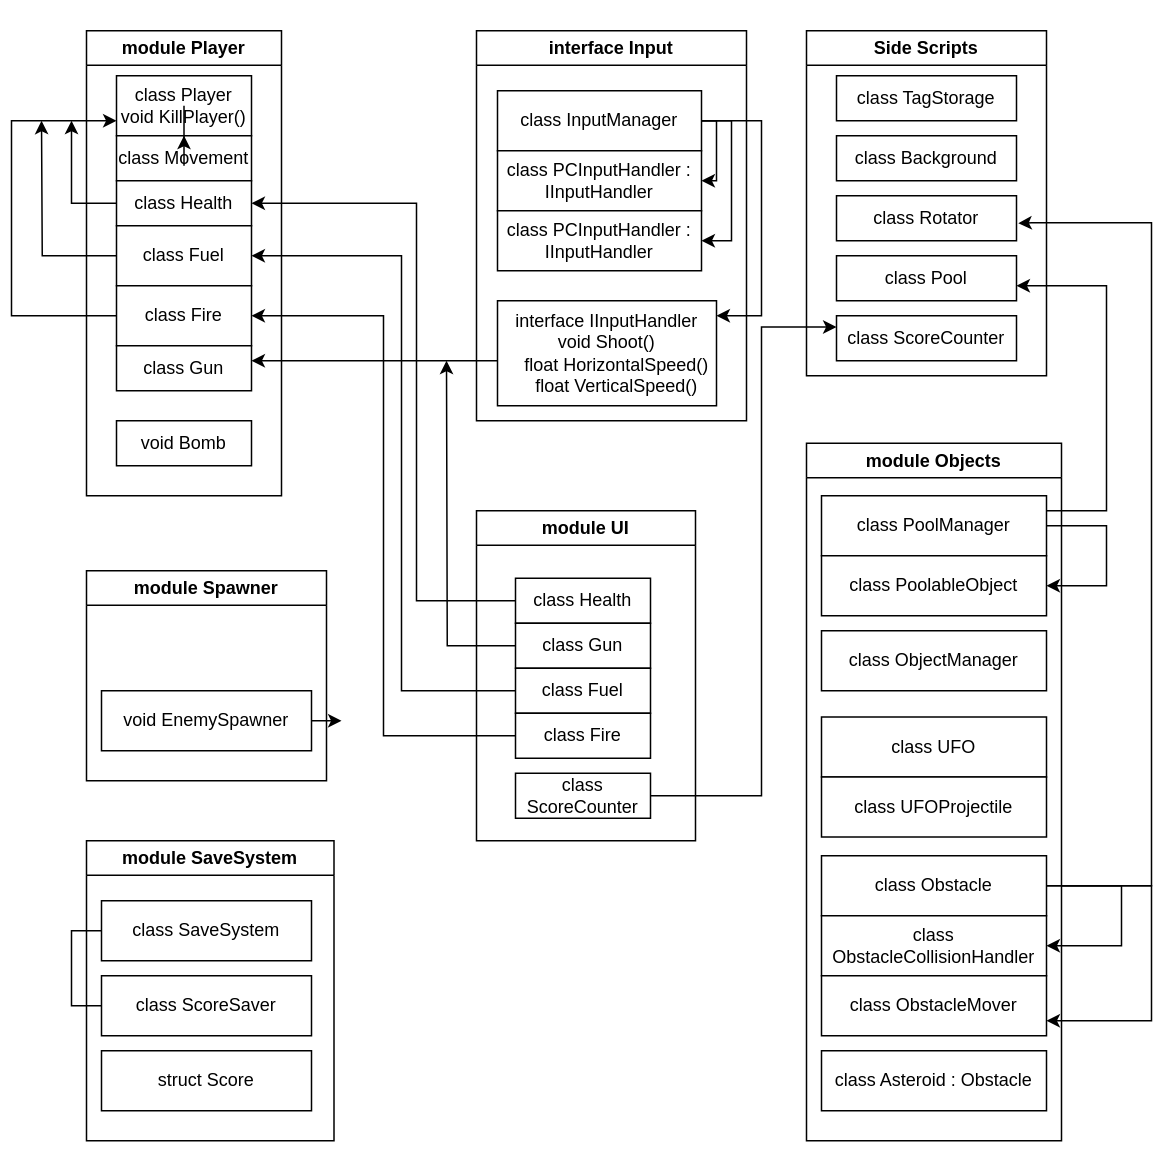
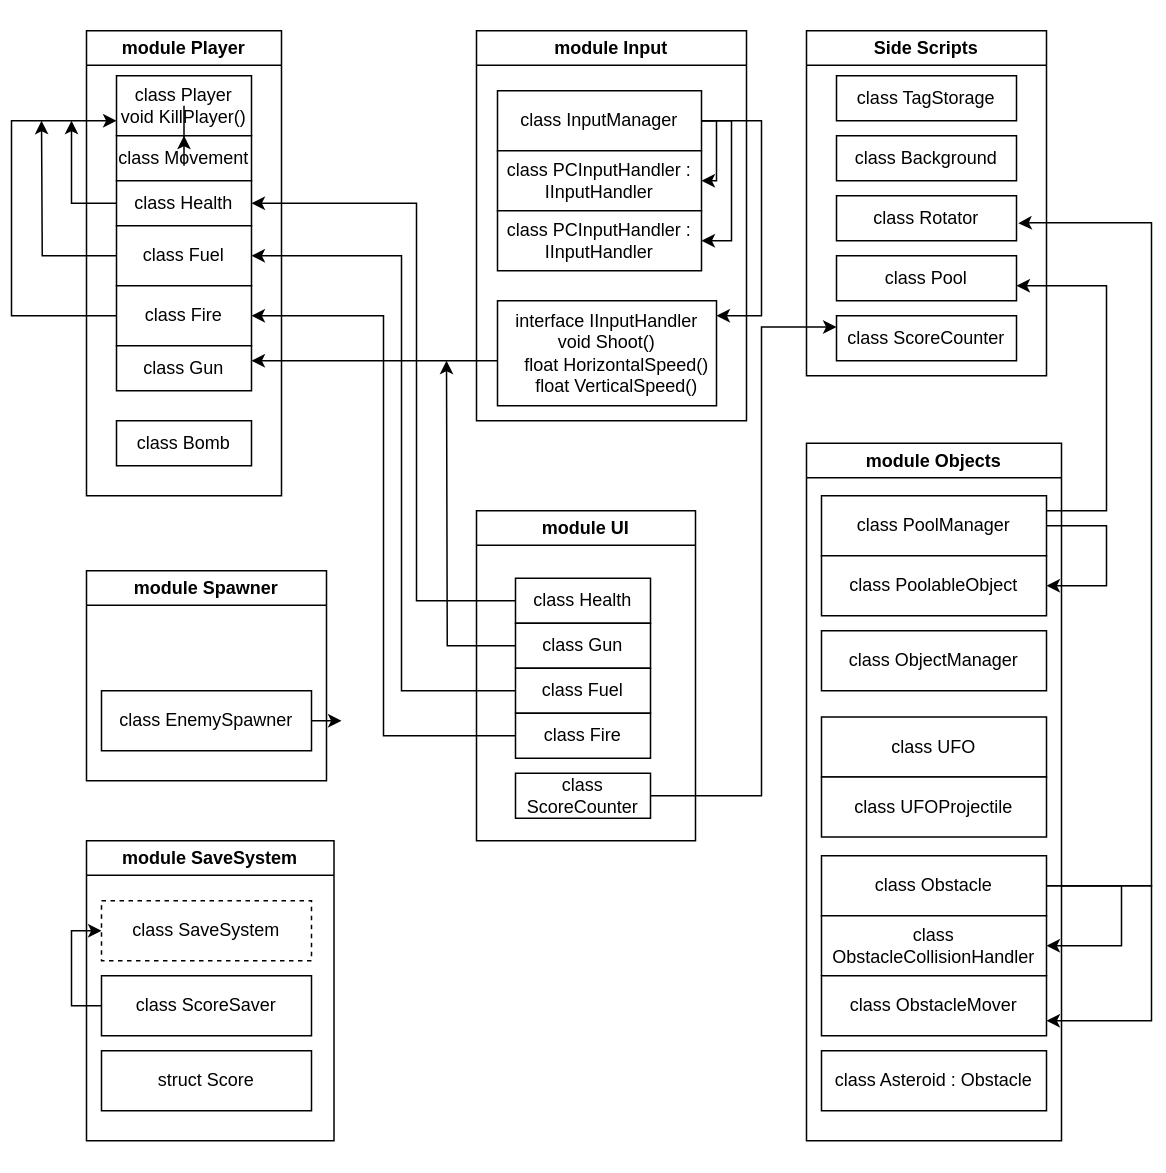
  <mxCell id="0" />
  <mxCell id="1" parent="0" />
  <mxCell id="2" value="module Player" style="swimlane;whiteSpace=wrap;html=1;" parent="1" vertex="1"><mxGeometry x="20" y="20" width="130" height="310" as="geometry"><mxRectangle x="70" y="140" width="120" height="30" as="alternateBounds" /></mxGeometry></mxCell>
  <mxCell id="3" value="class Player&lt;br&gt;void KillPlayer()" style="rounded=0;whiteSpace=wrap;html=1;" parent="2" vertex="1"><mxGeometry x="20" y="30" width="90" height="40" as="geometry" /></mxCell>
  <mxCell id="4" value="class Movement" style="rounded=0;whiteSpace=wrap;html=1;" parent="2" vertex="1"><mxGeometry x="20" y="70" width="90" height="30" as="geometry" /></mxCell>
  <mxCell id="5" style="edgeStyle=orthogonalEdgeStyle;rounded=0;orthogonalLoop=1;jettySize=auto;html=1;" parent="2" source="6" edge="1"><mxGeometry relative="1" as="geometry"><mxPoint x="-10" y="60" as="targetPoint" /><Array as="points"><mxPoint x="-10" y="115" /><mxPoint x="-10" y="60" /></Array></mxGeometry></mxCell>
  <mxCell id="6" value="class Health" style="rounded=0;whiteSpace=wrap;html=1;" parent="2" vertex="1"><mxGeometry x="20" y="100" width="90" height="30" as="geometry" /></mxCell>
  <mxCell id="7" style="edgeStyle=orthogonalEdgeStyle;rounded=0;orthogonalLoop=1;jettySize=auto;html=1;" parent="2" source="8" edge="1"><mxGeometry relative="1" as="geometry"><mxPoint x="-30" y="60" as="targetPoint" /></mxGeometry></mxCell>
  <mxCell id="8" value="class Fuel" style="rounded=0;whiteSpace=wrap;html=1;" parent="2" vertex="1"><mxGeometry x="20" y="130" width="90" height="40" as="geometry" /></mxCell>
  <mxCell id="9" style="edgeStyle=orthogonalEdgeStyle;rounded=0;orthogonalLoop=1;jettySize=auto;html=1;entryX=0;entryY=0.75;entryDx=0;entryDy=0;" parent="2" source="10" target="3" edge="1"><mxGeometry relative="1" as="geometry"><Array as="points"><mxPoint x="-50" y="190" /><mxPoint x="-50" y="60" /></Array></mxGeometry></mxCell>
  <mxCell id="10" value="class Fire" style="rounded=0;whiteSpace=wrap;html=1;" parent="2" vertex="1"><mxGeometry x="20" y="170" width="90" height="40" as="geometry" /></mxCell>
  <mxCell id="11" value="class Gun" style="rounded=0;whiteSpace=wrap;html=1;" parent="2" vertex="1"><mxGeometry x="20" y="210" width="90" height="30" as="geometry" /></mxCell>
- <mxCell id="12" value="void Bomb" style="rounded=0;whiteSpace=wrap;html=1;" parent="2" vertex="1"><mxGeometry x="20" y="260" width="90" height="30" as="geometry" /></mxCell>
- <mxCell id="13" value="interface Input" style="swimlane;whiteSpace=wrap;html=1;" parent="1" vertex="1"><mxGeometry x="280" y="20" width="180" height="260" as="geometry" /></mxCell>
+ <mxCell id="12" value="class Bomb" style="rounded=0;whiteSpace=wrap;html=1;" parent="2" vertex="1"><mxGeometry x="20" y="260" width="90" height="30" as="geometry" /></mxCell>
+ <mxCell id="13" value="module Input" style="swimlane;whiteSpace=wrap;html=1;" parent="1" vertex="1"><mxGeometry x="280" y="20" width="180" height="260" as="geometry" /></mxCell>
  <mxCell id="14" style="edgeStyle=orthogonalEdgeStyle;rounded=0;orthogonalLoop=1;jettySize=auto;html=1;" parent="13" source="17" target="20" edge="1"><mxGeometry relative="1" as="geometry"><Array as="points"><mxPoint x="190" y="60" /><mxPoint x="190" y="190" /></Array></mxGeometry></mxCell>
  <mxCell id="15" style="edgeStyle=orthogonalEdgeStyle;rounded=0;orthogonalLoop=1;jettySize=auto;html=1;entryX=1;entryY=0.5;entryDx=0;entryDy=0;" parent="13" source="17" target="18" edge="1"><mxGeometry relative="1" as="geometry"><mxPoint x="160" y="100" as="targetPoint" /><Array as="points"><mxPoint x="160" y="60" /><mxPoint x="160" y="100" /></Array></mxGeometry></mxCell>
  <mxCell id="16" style="edgeStyle=orthogonalEdgeStyle;rounded=0;orthogonalLoop=1;jettySize=auto;html=1;entryX=1;entryY=0.5;entryDx=0;entryDy=0;" parent="13" source="17" target="19" edge="1"><mxGeometry relative="1" as="geometry"><mxPoint x="170" y="140" as="targetPoint" /><Array as="points"><mxPoint x="170" y="60" /><mxPoint x="170" y="140" /></Array></mxGeometry></mxCell>
  <mxCell id="17" value="class InputManager" style="rounded=0;whiteSpace=wrap;html=1;" parent="13" vertex="1"><mxGeometry x="14" y="40" width="136" height="40" as="geometry" /></mxCell>
  <mxCell id="18" value="class PCInputHandler : IInputHandler" style="rounded=0;whiteSpace=wrap;html=1;" parent="13" vertex="1"><mxGeometry x="14" y="80" width="136" height="40" as="geometry" /></mxCell>
  <mxCell id="19" value="class PCInputHandler : IInputHandler" style="rounded=0;whiteSpace=wrap;html=1;" parent="13" vertex="1"><mxGeometry x="14" y="120" width="136" height="40" as="geometry" /></mxCell>
  <mxCell id="20" value="interface IInputHandler&lt;br&gt;&lt;div&gt;void Shoot()&lt;/div&gt;&lt;div&gt;&amp;nbsp; &amp;nbsp; float HorizontalSpeed()&lt;/div&gt;&lt;div&gt;&amp;nbsp; &amp;nbsp; float VerticalSpeed()&lt;/div&gt;" style="rounded=0;whiteSpace=wrap;html=1;" parent="13" vertex="1"><mxGeometry x="14" y="180" width="146" height="70" as="geometry" /></mxCell>
  <mxCell id="21" style="edgeStyle=orthogonalEdgeStyle;rounded=0;orthogonalLoop=1;jettySize=auto;html=1;" parent="1" source="20" edge="1"><mxGeometry relative="1" as="geometry"><mxPoint x="130" y="240" as="targetPoint" /><Array as="points"><mxPoint x="130" y="240" /></Array></mxGeometry></mxCell>
  <mxCell id="22" style="edgeStyle=orthogonalEdgeStyle;rounded=0;orthogonalLoop=1;jettySize=auto;html=1;" parent="1" source="4" target="3" edge="1"><mxGeometry relative="1" as="geometry" /></mxCell>
  <mxCell id="23" value="module Spawner" style="swimlane;whiteSpace=wrap;html=1;" parent="1" vertex="1"><mxGeometry x="20" y="380" width="160" height="140" as="geometry" /></mxCell>
  <mxCell id="24" style="edgeStyle=orthogonalEdgeStyle;rounded=0;orthogonalLoop=1;jettySize=auto;html=1;" edge="1" parent="23" source="25"><mxGeometry relative="1" as="geometry"><mxPoint x="170" y="100.0" as="targetPoint" /></mxGeometry></mxCell>
- <mxCell id="25" value="void EnemySpawner" style="rounded=0;whiteSpace=wrap;html=1;" parent="23" vertex="1"><mxGeometry x="10" y="80" width="140" height="40" as="geometry" /></mxCell>
+ <mxCell id="25" value="class EnemySpawner" style="rounded=0;whiteSpace=wrap;html=1;" parent="23" vertex="1"><mxGeometry x="10" y="80" width="140" height="40" as="geometry" /></mxCell>
  <mxCell id="26" value="module Objects" style="swimlane;whiteSpace=wrap;html=1;" parent="1" vertex="1"><mxGeometry x="500" y="295" width="170" height="465" as="geometry" /></mxCell>
  <mxCell id="27" style="edgeStyle=orthogonalEdgeStyle;rounded=0;orthogonalLoop=1;jettySize=auto;html=1;entryX=1;entryY=0.5;entryDx=0;entryDy=0;" parent="26" source="28" target="29" edge="1"><mxGeometry relative="1" as="geometry"><mxPoint x="170" y="95" as="targetPoint" /><Array as="points"><mxPoint x="200" y="55" /><mxPoint x="200" y="95" /></Array></mxGeometry></mxCell>
  <mxCell id="28" value="class PoolManager" style="rounded=0;whiteSpace=wrap;html=1;" parent="26" vertex="1"><mxGeometry x="10" y="35" width="150" height="40" as="geometry" /></mxCell>
  <mxCell id="29" value="class PoolableObject" style="rounded=0;whiteSpace=wrap;html=1;" parent="26" vertex="1"><mxGeometry x="10" y="75" width="150" height="40" as="geometry" /></mxCell>
  <mxCell id="30" value="class ObjectManager" style="rounded=0;whiteSpace=wrap;html=1;" parent="26" vertex="1"><mxGeometry x="10" y="125" width="150" height="40" as="geometry" /></mxCell>
  <mxCell id="31" value="class UFO" style="rounded=0;whiteSpace=wrap;html=1;" parent="26" vertex="1"><mxGeometry x="10" y="182.5" width="150" height="40" as="geometry" /></mxCell>
  <mxCell id="32" value="class UFOProjectile" style="rounded=0;whiteSpace=wrap;html=1;" parent="26" vertex="1"><mxGeometry x="10" y="222.5" width="150" height="40" as="geometry" /></mxCell>
  <mxCell id="33" style="edgeStyle=orthogonalEdgeStyle;rounded=0;orthogonalLoop=1;jettySize=auto;html=1;entryX=1;entryY=0.75;entryDx=0;entryDy=0;" parent="26" source="35" target="37" edge="1"><mxGeometry relative="1" as="geometry"><Array as="points"><mxPoint x="230" y="295" /><mxPoint x="230" y="385" /></Array></mxGeometry></mxCell>
  <mxCell id="34" style="edgeStyle=orthogonalEdgeStyle;rounded=0;orthogonalLoop=1;jettySize=auto;html=1;entryX=1;entryY=0.5;entryDx=0;entryDy=0;" parent="26" source="35" target="36" edge="1"><mxGeometry relative="1" as="geometry"><Array as="points"><mxPoint x="210" y="295" /><mxPoint x="210" y="335" /></Array></mxGeometry></mxCell>
  <mxCell id="35" value="class Obstacle" style="rounded=0;whiteSpace=wrap;html=1;" parent="26" vertex="1"><mxGeometry x="10" y="275" width="150" height="40" as="geometry" /></mxCell>
  <mxCell id="36" value="class ObstacleCollisionHandler" style="rounded=0;whiteSpace=wrap;html=1;" parent="26" vertex="1"><mxGeometry x="10" y="315" width="150" height="40" as="geometry" /></mxCell>
  <mxCell id="37" value="class ObstacleMover" style="rounded=0;whiteSpace=wrap;html=1;" parent="26" vertex="1"><mxGeometry x="10" y="355" width="150" height="40" as="geometry" /></mxCell>
  <mxCell id="38" value="class Asteroid : Obstacle" style="rounded=0;whiteSpace=wrap;html=1;" parent="26" vertex="1"><mxGeometry x="10" y="405" width="150" height="40" as="geometry" /></mxCell>
  <mxCell id="39" value="Side Scripts" style="swimlane;whiteSpace=wrap;html=1;" parent="1" vertex="1"><mxGeometry x="500" y="20" width="160" height="230" as="geometry" /></mxCell>
  <mxCell id="40" value="class TagStorage" style="rounded=0;whiteSpace=wrap;html=1;" parent="39" vertex="1"><mxGeometry x="20" y="30" width="120" height="30" as="geometry" /></mxCell>
  <mxCell id="41" value="class Background" style="rounded=0;whiteSpace=wrap;html=1;" parent="39" vertex="1"><mxGeometry x="20" y="70" width="120" height="30" as="geometry" /></mxCell>
  <mxCell id="42" value="class Rotator" style="rounded=0;whiteSpace=wrap;html=1;" parent="39" vertex="1"><mxGeometry x="20" y="110" width="120" height="30" as="geometry" /></mxCell>
  <mxCell id="43" value="class Pool" style="rounded=0;whiteSpace=wrap;html=1;" parent="39" vertex="1"><mxGeometry x="20" y="150" width="120" height="30" as="geometry" /></mxCell>
  <mxCell id="44" style="edgeStyle=orthogonalEdgeStyle;rounded=0;orthogonalLoop=1;jettySize=auto;html=1;entryX=1.01;entryY=0.613;entryDx=0;entryDy=0;entryPerimeter=0;" parent="39" target="42" edge="1"><mxGeometry relative="1" as="geometry"><Array as="points"><mxPoint x="230" y="570" /><mxPoint x="230" y="128" /><mxPoint x="150" y="128" /></Array><mxPoint x="170.01" y="569.989" as="sourcePoint" /><mxPoint x="150.01" y="125" as="targetPoint" /></mxGeometry></mxCell>
  <mxCell id="45" value="class ScoreCounter" style="rounded=0;whiteSpace=wrap;html=1;" vertex="1" parent="39"><mxGeometry x="20" y="190" width="120" height="30" as="geometry" /></mxCell>
  <mxCell id="46" style="edgeStyle=orthogonalEdgeStyle;rounded=0;orthogonalLoop=1;jettySize=auto;html=1;" parent="1" source="28" edge="1"><mxGeometry relative="1" as="geometry"><mxPoint x="640" y="190" as="targetPoint" /><Array as="points"><mxPoint x="700" y="340" /><mxPoint x="700" y="190" /><mxPoint x="640" y="190" /></Array></mxGeometry></mxCell>
  <mxCell id="47" value="module UI" style="swimlane;whiteSpace=wrap;html=1;" parent="1" vertex="1"><mxGeometry x="280" y="340" width="146" height="220" as="geometry" /></mxCell>
  <mxCell id="48" value="class Health" style="rounded=0;whiteSpace=wrap;html=1;" parent="47" vertex="1"><mxGeometry x="26" y="45" width="90" height="30" as="geometry" /></mxCell>
  <mxCell id="49" style="edgeStyle=orthogonalEdgeStyle;rounded=0;orthogonalLoop=1;jettySize=auto;html=1;" edge="1" parent="47" source="50"><mxGeometry relative="1" as="geometry"><mxPoint x="-20" y="-100" as="targetPoint" /></mxGeometry></mxCell>
  <mxCell id="50" value="class Gun" style="rounded=0;whiteSpace=wrap;html=1;" parent="47" vertex="1"><mxGeometry x="26" y="75" width="90" height="30" as="geometry" /></mxCell>
  <mxCell id="51" value="class Fuel" style="rounded=0;whiteSpace=wrap;html=1;" vertex="1" parent="47"><mxGeometry x="26" y="105" width="90" height="30" as="geometry" /></mxCell>
  <mxCell id="52" value="class Fire" style="rounded=0;whiteSpace=wrap;html=1;" vertex="1" parent="47"><mxGeometry x="26" y="135" width="90" height="30" as="geometry" /></mxCell>
  <mxCell id="53" value="class ScoreCounter" style="rounded=0;whiteSpace=wrap;html=1;" vertex="1" parent="47"><mxGeometry x="26" y="175" width="90" height="30" as="geometry" /></mxCell>
  <mxCell id="54" style="edgeStyle=orthogonalEdgeStyle;rounded=0;orthogonalLoop=1;jettySize=auto;html=1;exitX=0;exitY=0.5;exitDx=0;exitDy=0;entryX=1;entryY=0.5;entryDx=0;entryDy=0;" edge="1" parent="1" source="48" target="6"><mxGeometry relative="1" as="geometry"><Array as="points"><mxPoint x="240" y="400" /><mxPoint x="240" y="135" /></Array></mxGeometry></mxCell>
  <mxCell id="55" style="edgeStyle=orthogonalEdgeStyle;rounded=0;orthogonalLoop=1;jettySize=auto;html=1;entryX=1;entryY=0.5;entryDx=0;entryDy=0;" edge="1" parent="1" source="51" target="8"><mxGeometry relative="1" as="geometry"><Array as="points"><mxPoint x="230" y="460" /><mxPoint x="230" y="170" /></Array></mxGeometry></mxCell>
  <mxCell id="56" style="edgeStyle=orthogonalEdgeStyle;rounded=0;orthogonalLoop=1;jettySize=auto;html=1;entryX=1;entryY=0.5;entryDx=0;entryDy=0;" edge="1" parent="1" source="52" target="10"><mxGeometry relative="1" as="geometry" /></mxCell>
  <mxCell id="57" style="edgeStyle=orthogonalEdgeStyle;rounded=0;orthogonalLoop=1;jettySize=auto;html=1;entryX=0;entryY=0.25;entryDx=0;entryDy=0;" edge="1" parent="1" source="53" target="45"><mxGeometry relative="1" as="geometry"><Array as="points"><mxPoint x="470" y="530" /><mxPoint x="470" y="218" /></Array></mxGeometry></mxCell>
  <mxCell id="58" value="module SaveSystem" style="swimlane;whiteSpace=wrap;html=1;" vertex="1" parent="1"><mxGeometry x="20" y="560" width="165" height="200" as="geometry" /></mxCell>
- <mxCell id="59" value="class SaveSystem" style="rounded=0;whiteSpace=wrap;html=1;" vertex="1" parent="58"><mxGeometry x="10" y="40" width="140" height="40" as="geometry" /></mxCell>
+ <mxCell id="59" value="class SaveSystem" style="rounded=0;whiteSpace=wrap;html=1;dashed=1;" vertex="1" parent="58"><mxGeometry x="10" y="40" width="140" height="40" as="geometry" /></mxCell>
  <mxCell id="60" value="struct Score" style="rounded=0;whiteSpace=wrap;html=1;" vertex="1" parent="58"><mxGeometry x="10" y="140" width="140" height="40" as="geometry" /></mxCell>
- <mxCell id="61" style="edgeStyle=orthogonalEdgeStyle;rounded=0;orthogonalLoop=1;jettySize=auto;html=1;entryX=0;entryY=0.5;entryDx=0;entryDy=0;endArrow=none;" edge="1" parent="58" source="62" target="59"><mxGeometry relative="1" as="geometry"><Array as="points"><mxPoint x="-10" y="110" /><mxPoint x="-10" y="60" /></Array></mxGeometry></mxCell>
+ <mxCell id="61" style="edgeStyle=orthogonalEdgeStyle;rounded=0;orthogonalLoop=1;jettySize=auto;html=1;entryX=0;entryY=0.5;entryDx=0;entryDy=0;" edge="1" parent="58" source="62" target="59"><mxGeometry relative="1" as="geometry"><Array as="points"><mxPoint x="-10" y="110" /><mxPoint x="-10" y="60" /></Array></mxGeometry></mxCell>
  <mxCell id="62" value="class ScoreSaver" style="rounded=0;whiteSpace=wrap;html=1;" vertex="1" parent="58"><mxGeometry x="10" y="90" width="140" height="40" as="geometry" /></mxCell>
